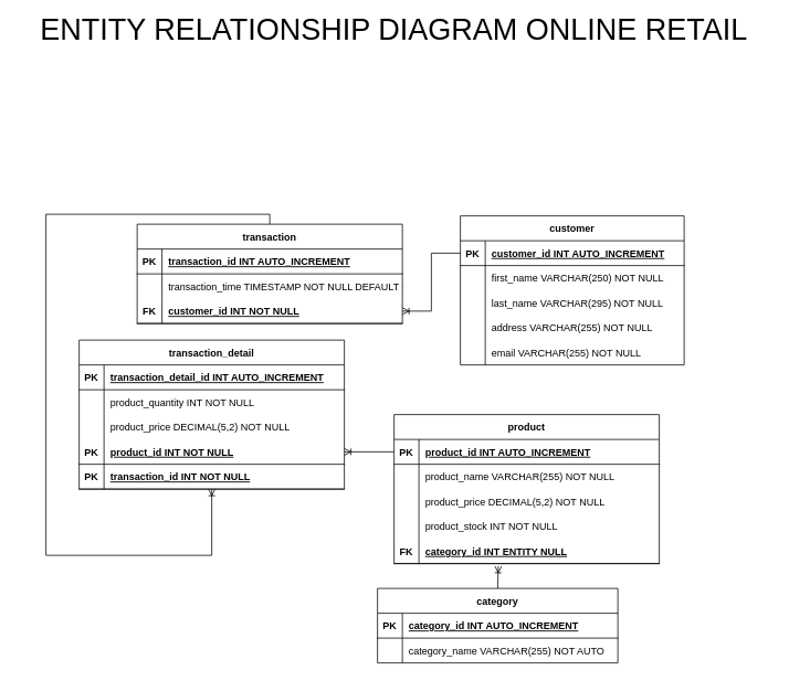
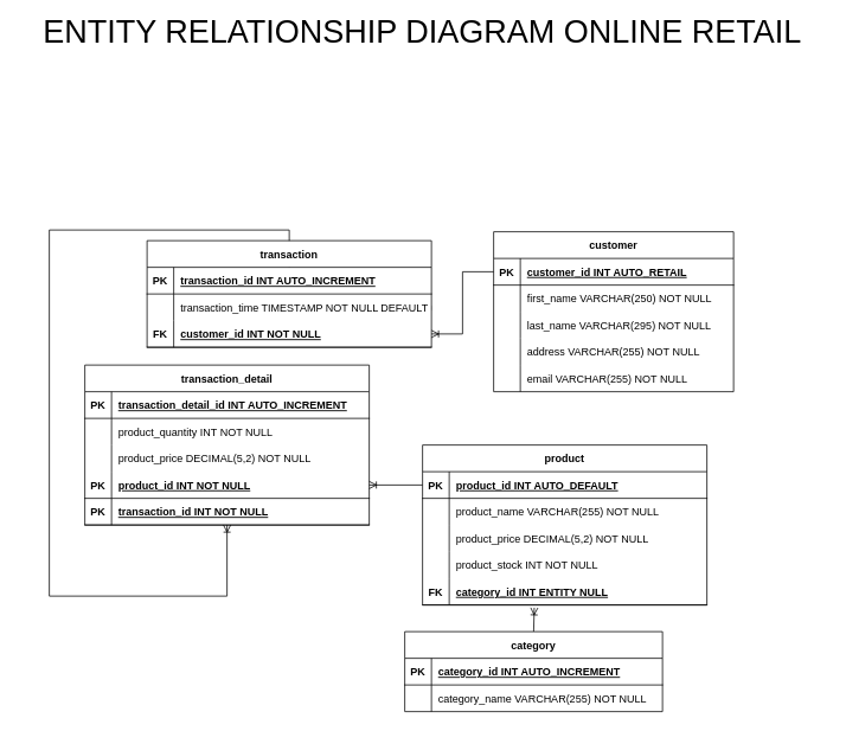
  <mxCell id="0" />
  <mxCell id="1" parent="0" />
  <mxCell id="2" value="customer" style="shape=table;startSize=30;container=1;collapsible=1;childLayout=tableLayout;fixedRows=1;rowLines=0;fontStyle=1;align=center;resizeLast=1;" vertex="1" parent="1"><mxGeometry x="555" y="260" width="270" height="180" as="geometry" /></mxCell>
  <mxCell id="3" value="" style="shape=tableRow;horizontal=0;startSize=0;swimlaneHead=0;swimlaneBody=0;fillColor=none;collapsible=0;dropTarget=0;points=[[0,0.5],[1,0.5]];portConstraint=eastwest;strokeColor=inherit;top=0;left=0;right=0;bottom=1;" vertex="1" parent="2"><mxGeometry y="30" width="270" height="30" as="geometry" /></mxCell>
  <mxCell id="4" value="PK" style="shape=partialRectangle;overflow=hidden;connectable=0;fillColor=none;strokeColor=inherit;top=0;left=0;bottom=0;right=0;fontStyle=1;" vertex="1" parent="3"><mxGeometry width="30" height="30" as="geometry"><mxRectangle width="30" height="30" as="alternateBounds" /></mxGeometry></mxCell>
- <mxCell id="5" value="customer_id INT  AUTO_INCREMENT" style="shape=partialRectangle;overflow=hidden;connectable=0;fillColor=none;align=left;strokeColor=inherit;top=0;left=0;bottom=0;right=0;spacingLeft=6;fontStyle=5;" vertex="1" parent="3"><mxGeometry x="30" width="240" height="30" as="geometry"><mxRectangle width="240" height="30" as="alternateBounds" /></mxGeometry></mxCell>
+ <mxCell id="5" value="customer_id INT  AUTO_RETAIL" style="shape=partialRectangle;overflow=hidden;connectable=0;fillColor=none;align=left;strokeColor=inherit;top=0;left=0;bottom=0;right=0;spacingLeft=6;fontStyle=5;" vertex="1" parent="3"><mxGeometry x="30" width="240" height="30" as="geometry"><mxRectangle width="240" height="30" as="alternateBounds" /></mxGeometry></mxCell>
  <mxCell id="6" value="" style="shape=tableRow;horizontal=0;startSize=0;swimlaneHead=0;swimlaneBody=0;fillColor=none;collapsible=0;dropTarget=0;points=[[0,0.5],[1,0.5]];portConstraint=eastwest;strokeColor=inherit;top=0;left=0;right=0;bottom=0;" vertex="1" parent="2"><mxGeometry y="60" width="270" height="30" as="geometry" /></mxCell>
  <mxCell id="7" value="" style="shape=partialRectangle;overflow=hidden;connectable=0;fillColor=none;strokeColor=inherit;top=0;left=0;bottom=0;right=0;" vertex="1" parent="6"><mxGeometry width="30" height="30" as="geometry"><mxRectangle width="30" height="30" as="alternateBounds" /></mxGeometry></mxCell>
  <mxCell id="8" value="first_name VARCHAR(250) NOT NULL" style="shape=partialRectangle;overflow=hidden;connectable=0;fillColor=none;align=left;strokeColor=inherit;top=0;left=0;bottom=0;right=0;spacingLeft=6;" vertex="1" parent="6"><mxGeometry x="30" width="240" height="30" as="geometry"><mxRectangle width="240" height="30" as="alternateBounds" /></mxGeometry></mxCell>
  <mxCell id="9" value="" style="shape=tableRow;horizontal=0;startSize=0;swimlaneHead=0;swimlaneBody=0;fillColor=none;collapsible=0;dropTarget=0;points=[[0,0.5],[1,0.5]];portConstraint=eastwest;strokeColor=inherit;top=0;left=0;right=0;bottom=0;" vertex="1" parent="2"><mxGeometry y="90" width="270" height="30" as="geometry" /></mxCell>
  <mxCell id="10" value="" style="shape=partialRectangle;overflow=hidden;connectable=0;fillColor=none;strokeColor=inherit;top=0;left=0;bottom=0;right=0;" vertex="1" parent="9"><mxGeometry width="30" height="30" as="geometry"><mxRectangle width="30" height="30" as="alternateBounds" /></mxGeometry></mxCell>
  <mxCell id="11" value="last_name VARCHAR(295) NOT NULL" style="shape=partialRectangle;overflow=hidden;connectable=0;fillColor=none;align=left;strokeColor=inherit;top=0;left=0;bottom=0;right=0;spacingLeft=6;" vertex="1" parent="9"><mxGeometry x="30" width="240" height="30" as="geometry"><mxRectangle width="240" height="30" as="alternateBounds" /></mxGeometry></mxCell>
  <mxCell id="12" value="" style="shape=tableRow;horizontal=0;startSize=0;swimlaneHead=0;swimlaneBody=0;fillColor=none;collapsible=0;dropTarget=0;points=[[0,0.5],[1,0.5]];portConstraint=eastwest;strokeColor=inherit;top=0;left=0;right=0;bottom=0;" vertex="1" parent="2"><mxGeometry y="120" width="270" height="30" as="geometry" /></mxCell>
  <mxCell id="13" value="" style="shape=partialRectangle;overflow=hidden;connectable=0;fillColor=none;strokeColor=inherit;top=0;left=0;bottom=0;right=0;" vertex="1" parent="12"><mxGeometry width="30" height="30" as="geometry"><mxRectangle width="30" height="30" as="alternateBounds" /></mxGeometry></mxCell>
  <mxCell id="14" value="address VARCHAR(255) NOT NULL" style="shape=partialRectangle;overflow=hidden;connectable=0;fillColor=none;align=left;strokeColor=inherit;top=0;left=0;bottom=0;right=0;spacingLeft=6;" vertex="1" parent="12"><mxGeometry x="30" width="240" height="30" as="geometry"><mxRectangle width="240" height="30" as="alternateBounds" /></mxGeometry></mxCell>
  <mxCell id="15" value="" style="shape=tableRow;horizontal=0;startSize=0;swimlaneHead=0;swimlaneBody=0;fillColor=none;collapsible=0;dropTarget=0;points=[[0,0.5],[1,0.5]];portConstraint=eastwest;strokeColor=inherit;top=0;left=0;right=0;bottom=0;" vertex="1" parent="2"><mxGeometry y="150" width="270" height="30" as="geometry" /></mxCell>
  <mxCell id="16" value="" style="shape=partialRectangle;overflow=hidden;connectable=0;fillColor=none;strokeColor=inherit;top=0;left=0;bottom=0;right=0;" vertex="1" parent="15"><mxGeometry width="30" height="30" as="geometry"><mxRectangle width="30" height="30" as="alternateBounds" /></mxGeometry></mxCell>
  <mxCell id="17" value="email VARCHAR(255) NOT NULL" style="shape=partialRectangle;overflow=hidden;connectable=0;fillColor=none;align=left;strokeColor=inherit;top=0;left=0;bottom=0;right=0;spacingLeft=6;" vertex="1" parent="15"><mxGeometry x="30" width="240" height="30" as="geometry"><mxRectangle width="240" height="30" as="alternateBounds" /></mxGeometry></mxCell>
  <mxCell id="18" value="transaction_detail" style="shape=table;startSize=30;container=1;collapsible=1;childLayout=tableLayout;fixedRows=1;rowLines=0;fontStyle=1;align=center;resizeLast=1;" vertex="1" parent="1"><mxGeometry x="95" y="410" width="320" height="180" as="geometry" /></mxCell>
  <mxCell id="19" value="" style="shape=tableRow;horizontal=0;startSize=0;swimlaneHead=0;swimlaneBody=0;fillColor=none;collapsible=0;dropTarget=0;points=[[0,0.5],[1,0.5]];portConstraint=eastwest;strokeColor=inherit;top=0;left=0;right=0;bottom=1;" vertex="1" parent="18"><mxGeometry y="30" width="320" height="30" as="geometry" /></mxCell>
  <mxCell id="20" value="PK" style="shape=partialRectangle;overflow=hidden;connectable=0;fillColor=none;strokeColor=inherit;top=0;left=0;bottom=0;right=0;fontStyle=1;" vertex="1" parent="19"><mxGeometry width="30" height="30" as="geometry"><mxRectangle width="30" height="30" as="alternateBounds" /></mxGeometry></mxCell>
  <mxCell id="21" value="transaction_detail_id INT  AUTO_INCREMENT" style="shape=partialRectangle;overflow=hidden;connectable=0;fillColor=none;align=left;strokeColor=inherit;top=0;left=0;bottom=0;right=0;spacingLeft=6;fontStyle=5;" vertex="1" parent="19"><mxGeometry x="30" width="290" height="30" as="geometry"><mxRectangle width="290" height="30" as="alternateBounds" /></mxGeometry></mxCell>
  <mxCell id="22" value="" style="shape=tableRow;horizontal=0;startSize=0;swimlaneHead=0;swimlaneBody=0;fillColor=none;collapsible=0;dropTarget=0;points=[[0,0.5],[1,0.5]];portConstraint=eastwest;strokeColor=inherit;top=0;left=0;right=0;bottom=0;" vertex="1" parent="18"><mxGeometry y="60" width="320" height="30" as="geometry" /></mxCell>
  <mxCell id="23" value="" style="shape=partialRectangle;overflow=hidden;connectable=0;fillColor=none;strokeColor=inherit;top=0;left=0;bottom=0;right=0;" vertex="1" parent="22"><mxGeometry width="30" height="30" as="geometry"><mxRectangle width="30" height="30" as="alternateBounds" /></mxGeometry></mxCell>
  <mxCell id="24" value="product_quantity INT NOT NULL" style="shape=partialRectangle;overflow=hidden;connectable=0;fillColor=none;align=left;strokeColor=inherit;top=0;left=0;bottom=0;right=0;spacingLeft=6;" vertex="1" parent="22"><mxGeometry x="30" width="290" height="30" as="geometry"><mxRectangle width="290" height="30" as="alternateBounds" /></mxGeometry></mxCell>
  <mxCell id="25" value="" style="shape=tableRow;horizontal=0;startSize=0;swimlaneHead=0;swimlaneBody=0;fillColor=none;collapsible=0;dropTarget=0;points=[[0,0.5],[1,0.5]];portConstraint=eastwest;strokeColor=inherit;top=0;left=0;right=0;bottom=0;" vertex="1" parent="18"><mxGeometry y="90" width="320" height="30" as="geometry" /></mxCell>
  <mxCell id="26" value="" style="shape=partialRectangle;overflow=hidden;connectable=0;fillColor=none;strokeColor=inherit;top=0;left=0;bottom=0;right=0;" vertex="1" parent="25"><mxGeometry width="30" height="30" as="geometry"><mxRectangle width="30" height="30" as="alternateBounds" /></mxGeometry></mxCell>
  <mxCell id="27" value="product_price DECIMAL(5,2) NOT NULL" style="shape=partialRectangle;overflow=hidden;connectable=0;fillColor=none;align=left;strokeColor=inherit;top=0;left=0;bottom=0;right=0;spacingLeft=6;" vertex="1" parent="25"><mxGeometry x="30" width="290" height="30" as="geometry"><mxRectangle width="290" height="30" as="alternateBounds" /></mxGeometry></mxCell>
  <mxCell id="28" value="" style="shape=tableRow;horizontal=0;startSize=0;swimlaneHead=0;swimlaneBody=0;fillColor=none;collapsible=0;dropTarget=0;points=[[0,0.5],[1,0.5]];portConstraint=eastwest;strokeColor=inherit;top=0;left=0;right=0;bottom=1;" vertex="1" parent="18"><mxGeometry y="120" width="320" height="30" as="geometry" /></mxCell>
  <mxCell id="29" value="PK" style="shape=partialRectangle;overflow=hidden;connectable=0;fillColor=none;strokeColor=inherit;top=0;left=0;bottom=0;right=0;fontStyle=1;" vertex="1" parent="28"><mxGeometry width="30" height="30" as="geometry"><mxRectangle width="30" height="30" as="alternateBounds" /></mxGeometry></mxCell>
  <mxCell id="30" value="product_id INT NOT NULL" style="shape=partialRectangle;overflow=hidden;connectable=0;fillColor=none;align=left;strokeColor=inherit;top=0;left=0;bottom=0;right=0;spacingLeft=6;fontStyle=5;" vertex="1" parent="28"><mxGeometry x="30" width="290" height="30" as="geometry"><mxRectangle width="290" height="30" as="alternateBounds" /></mxGeometry></mxCell>
  <mxCell id="31" value="" style="shape=tableRow;horizontal=0;startSize=0;swimlaneHead=0;swimlaneBody=0;fillColor=none;collapsible=0;dropTarget=0;points=[[0,0.5],[1,0.5]];portConstraint=eastwest;strokeColor=inherit;top=0;left=0;right=0;bottom=1;" vertex="1" parent="18"><mxGeometry y="150" width="320" height="30" as="geometry" /></mxCell>
  <mxCell id="32" value="PK" style="shape=partialRectangle;overflow=hidden;connectable=0;fillColor=none;strokeColor=inherit;top=0;left=0;bottom=0;right=0;fontStyle=1;" vertex="1" parent="31"><mxGeometry width="30" height="30" as="geometry"><mxRectangle width="30" height="30" as="alternateBounds" /></mxGeometry></mxCell>
  <mxCell id="33" value="transaction_id INT NOT NULL" style="shape=partialRectangle;overflow=hidden;connectable=0;fillColor=none;align=left;strokeColor=inherit;top=0;left=0;bottom=0;right=0;spacingLeft=6;fontStyle=5;" vertex="1" parent="31"><mxGeometry x="30" width="290" height="30" as="geometry"><mxRectangle width="290" height="30" as="alternateBounds" /></mxGeometry></mxCell>
  <mxCell id="34" value="" style="fontSize=12;html=1;endArrow=ERoneToMany;rounded=0;exitX=0;exitY=0.5;exitDx=0;exitDy=0;entryX=1;entryY=0.5;entryDx=0;entryDy=0;" edge="1" parent="1" source="38" target="28"><mxGeometry width="100" height="100" relative="1" as="geometry"><mxPoint x="295" y="540" as="sourcePoint" /><mxPoint x="395" y="440" as="targetPoint" /></mxGeometry></mxCell>
  <mxCell id="35" value="" style="fontSize=12;html=1;endArrow=ERoneToMany;rounded=0;exitX=0;exitY=0.5;exitDx=0;exitDy=0;entryX=1;entryY=0.5;entryDx=0;entryDy=0;edgeStyle=orthogonalEdgeStyle;" edge="1" parent="1" source="3" target="68"><mxGeometry width="100" height="100" relative="1" as="geometry"><mxPoint x="295" y="410" as="sourcePoint" /><mxPoint x="395" y="310" as="targetPoint" /></mxGeometry></mxCell>
  <mxCell id="36" value="" style="fontSize=12;html=1;endArrow=ERoneToMany;rounded=0;exitX=0.5;exitY=0;exitDx=0;exitDy=0;entryX=0.393;entryY=1.104;entryDx=0;entryDy=0;entryPerimeter=0;" edge="1" parent="1" source="53" target="50"><mxGeometry width="100" height="100" relative="1" as="geometry"><mxPoint x="435" y="610" as="sourcePoint" /><mxPoint x="535" y="510" as="targetPoint" /></mxGeometry></mxCell>
  <mxCell id="37" value="product" style="shape=table;startSize=30;container=1;collapsible=1;childLayout=tableLayout;fixedRows=1;rowLines=0;fontStyle=1;align=center;resizeLast=1;" vertex="1" parent="1"><mxGeometry x="475" y="500" width="320" height="180" as="geometry" /></mxCell>
  <mxCell id="38" value="" style="shape=tableRow;horizontal=0;startSize=0;swimlaneHead=0;swimlaneBody=0;fillColor=none;collapsible=0;dropTarget=0;points=[[0,0.5],[1,0.5]];portConstraint=eastwest;strokeColor=inherit;top=0;left=0;right=0;bottom=1;" vertex="1" parent="37"><mxGeometry y="30" width="320" height="30" as="geometry" /></mxCell>
  <mxCell id="39" value="PK" style="shape=partialRectangle;overflow=hidden;connectable=0;fillColor=none;strokeColor=inherit;top=0;left=0;bottom=0;right=0;fontStyle=1;" vertex="1" parent="38"><mxGeometry width="30" height="30" as="geometry"><mxRectangle width="30" height="30" as="alternateBounds" /></mxGeometry></mxCell>
- <mxCell id="40" value="product_id INT  AUTO_INCREMENT" style="shape=partialRectangle;overflow=hidden;connectable=0;fillColor=none;align=left;strokeColor=inherit;top=0;left=0;bottom=0;right=0;spacingLeft=6;fontStyle=5;" vertex="1" parent="38"><mxGeometry x="30" width="290" height="30" as="geometry"><mxRectangle width="290" height="30" as="alternateBounds" /></mxGeometry></mxCell>
+ <mxCell id="40" value="product_id INT  AUTO_DEFAULT" style="shape=partialRectangle;overflow=hidden;connectable=0;fillColor=none;align=left;strokeColor=inherit;top=0;left=0;bottom=0;right=0;spacingLeft=6;fontStyle=5;" vertex="1" parent="38"><mxGeometry x="30" width="290" height="30" as="geometry"><mxRectangle width="290" height="30" as="alternateBounds" /></mxGeometry></mxCell>
  <mxCell id="41" value="" style="shape=tableRow;horizontal=0;startSize=0;swimlaneHead=0;swimlaneBody=0;fillColor=none;collapsible=0;dropTarget=0;points=[[0,0.5],[1,0.5]];portConstraint=eastwest;strokeColor=inherit;top=0;left=0;right=0;bottom=0;" vertex="1" parent="37"><mxGeometry y="60" width="320" height="30" as="geometry" /></mxCell>
  <mxCell id="42" value="" style="shape=partialRectangle;overflow=hidden;connectable=0;fillColor=none;strokeColor=inherit;top=0;left=0;bottom=0;right=0;" vertex="1" parent="41"><mxGeometry width="30" height="30" as="geometry"><mxRectangle width="30" height="30" as="alternateBounds" /></mxGeometry></mxCell>
  <mxCell id="43" value="product_name VARCHAR(255) NOT NULL" style="shape=partialRectangle;overflow=hidden;connectable=0;fillColor=none;align=left;strokeColor=inherit;top=0;left=0;bottom=0;right=0;spacingLeft=6;" vertex="1" parent="41"><mxGeometry x="30" width="290" height="30" as="geometry"><mxRectangle width="290" height="30" as="alternateBounds" /></mxGeometry></mxCell>
  <mxCell id="44" value="" style="shape=tableRow;horizontal=0;startSize=0;swimlaneHead=0;swimlaneBody=0;fillColor=none;collapsible=0;dropTarget=0;points=[[0,0.5],[1,0.5]];portConstraint=eastwest;strokeColor=inherit;top=0;left=0;right=0;bottom=0;" vertex="1" parent="37"><mxGeometry y="90" width="320" height="30" as="geometry" /></mxCell>
  <mxCell id="45" value="" style="shape=partialRectangle;overflow=hidden;connectable=0;fillColor=none;strokeColor=inherit;top=0;left=0;bottom=0;right=0;" vertex="1" parent="44"><mxGeometry width="30" height="30" as="geometry"><mxRectangle width="30" height="30" as="alternateBounds" /></mxGeometry></mxCell>
  <mxCell id="46" value="product_price DECIMAL(5,2) NOT NULL" style="shape=partialRectangle;overflow=hidden;connectable=0;fillColor=none;align=left;strokeColor=inherit;top=0;left=0;bottom=0;right=0;spacingLeft=6;" vertex="1" parent="44"><mxGeometry x="30" width="290" height="30" as="geometry"><mxRectangle width="290" height="30" as="alternateBounds" /></mxGeometry></mxCell>
  <mxCell id="47" value="" style="shape=tableRow;horizontal=0;startSize=0;swimlaneHead=0;swimlaneBody=0;fillColor=none;collapsible=0;dropTarget=0;points=[[0,0.5],[1,0.5]];portConstraint=eastwest;strokeColor=inherit;top=0;left=0;right=0;bottom=0;" vertex="1" parent="37"><mxGeometry y="120" width="320" height="30" as="geometry" /></mxCell>
  <mxCell id="48" value="" style="shape=partialRectangle;overflow=hidden;connectable=0;fillColor=none;strokeColor=inherit;top=0;left=0;bottom=0;right=0;" vertex="1" parent="47"><mxGeometry width="30" height="30" as="geometry"><mxRectangle width="30" height="30" as="alternateBounds" /></mxGeometry></mxCell>
  <mxCell id="49" value="product_stock INT NOT NULL" style="shape=partialRectangle;overflow=hidden;connectable=0;fillColor=none;align=left;strokeColor=inherit;top=0;left=0;bottom=0;right=0;spacingLeft=6;" vertex="1" parent="47"><mxGeometry x="30" width="290" height="30" as="geometry"><mxRectangle width="290" height="30" as="alternateBounds" /></mxGeometry></mxCell>
  <mxCell id="50" value="" style="shape=tableRow;horizontal=0;startSize=0;swimlaneHead=0;swimlaneBody=0;fillColor=none;collapsible=0;dropTarget=0;points=[[0,0.5],[1,0.5]];portConstraint=eastwest;strokeColor=inherit;top=0;left=0;right=0;bottom=1;" vertex="1" parent="37"><mxGeometry y="150" width="320" height="30" as="geometry" /></mxCell>
  <mxCell id="51" value="FK" style="shape=partialRectangle;overflow=hidden;connectable=0;fillColor=none;strokeColor=inherit;top=0;left=0;bottom=0;right=0;fontStyle=1;" vertex="1" parent="50"><mxGeometry width="30" height="30" as="geometry"><mxRectangle width="30" height="30" as="alternateBounds" /></mxGeometry></mxCell>
  <mxCell id="52" value="category_id INT ENTITY NULL" style="shape=partialRectangle;overflow=hidden;connectable=0;fillColor=none;align=left;strokeColor=inherit;top=0;left=0;bottom=0;right=0;spacingLeft=6;fontStyle=5;" vertex="1" parent="50"><mxGeometry x="30" width="290" height="30" as="geometry"><mxRectangle width="290" height="30" as="alternateBounds" /></mxGeometry></mxCell>
  <mxCell id="53" value="category" style="shape=table;startSize=30;container=1;collapsible=1;childLayout=tableLayout;fixedRows=1;rowLines=0;fontStyle=1;align=center;resizeLast=1;" vertex="1" parent="1"><mxGeometry x="455" y="710" width="290" height="90" as="geometry" /></mxCell>
  <mxCell id="54" value="" style="shape=tableRow;horizontal=0;startSize=0;swimlaneHead=0;swimlaneBody=0;fillColor=none;collapsible=0;dropTarget=0;points=[[0,0.5],[1,0.5]];portConstraint=eastwest;strokeColor=inherit;top=0;left=0;right=0;bottom=1;" vertex="1" parent="53"><mxGeometry y="30" width="290" height="30" as="geometry" /></mxCell>
  <mxCell id="55" value="PK" style="shape=partialRectangle;overflow=hidden;connectable=0;fillColor=none;strokeColor=inherit;top=0;left=0;bottom=0;right=0;fontStyle=1;" vertex="1" parent="54"><mxGeometry width="30" height="30" as="geometry"><mxRectangle width="30" height="30" as="alternateBounds" /></mxGeometry></mxCell>
  <mxCell id="56" value="category_id INT  AUTO_INCREMENT" style="shape=partialRectangle;overflow=hidden;connectable=0;fillColor=none;align=left;strokeColor=inherit;top=0;left=0;bottom=0;right=0;spacingLeft=6;fontStyle=5;" vertex="1" parent="54"><mxGeometry x="30" width="260" height="30" as="geometry"><mxRectangle width="260" height="30" as="alternateBounds" /></mxGeometry></mxCell>
  <mxCell id="57" value="" style="shape=tableRow;horizontal=0;startSize=0;swimlaneHead=0;swimlaneBody=0;fillColor=none;collapsible=0;dropTarget=0;points=[[0,0.5],[1,0.5]];portConstraint=eastwest;strokeColor=inherit;top=0;left=0;right=0;bottom=0;" vertex="1" parent="53"><mxGeometry y="60" width="290" height="30" as="geometry" /></mxCell>
  <mxCell id="58" value="" style="shape=partialRectangle;overflow=hidden;connectable=0;fillColor=none;strokeColor=inherit;top=0;left=0;bottom=0;right=0;" vertex="1" parent="57"><mxGeometry width="30" height="30" as="geometry"><mxRectangle width="30" height="30" as="alternateBounds" /></mxGeometry></mxCell>
- <mxCell id="59" value="category_name VARCHAR(255) NOT AUTO" style="shape=partialRectangle;overflow=hidden;connectable=0;fillColor=none;align=left;strokeColor=inherit;top=0;left=0;bottom=0;right=0;spacingLeft=6;" vertex="1" parent="57"><mxGeometry x="30" width="260" height="30" as="geometry"><mxRectangle width="260" height="30" as="alternateBounds" /></mxGeometry></mxCell>
+ <mxCell id="59" value="category_name VARCHAR(255) NOT NULL" style="shape=partialRectangle;overflow=hidden;connectable=0;fillColor=none;align=left;strokeColor=inherit;top=0;left=0;bottom=0;right=0;spacingLeft=6;" vertex="1" parent="57"><mxGeometry x="30" width="260" height="30" as="geometry"><mxRectangle width="260" height="30" as="alternateBounds" /></mxGeometry></mxCell>
  <mxCell id="60" value="" style="edgeStyle=orthogonalEdgeStyle;fontSize=12;html=1;endArrow=ERoneToMany;rounded=0;" edge="1" parent="1" source="62" target="31"><mxGeometry width="100" height="100" relative="1" as="geometry"><mxPoint x="335" y="650" as="sourcePoint" /><mxPoint x="435" y="550" as="targetPoint" /><Array as="points"><mxPoint x="325" y="258" /><mxPoint x="55" y="258" /><mxPoint x="55" y="670" /><mxPoint x="255" y="670" /></Array></mxGeometry></mxCell>
  <mxCell id="61" value="transaction" style="shape=table;startSize=30;container=1;collapsible=1;childLayout=tableLayout;fixedRows=1;rowLines=0;fontStyle=1;align=center;resizeLast=1;" vertex="1" parent="1"><mxGeometry x="165" y="270" width="320" height="120" as="geometry" /></mxCell>
  <mxCell id="62" value="" style="shape=tableRow;horizontal=0;startSize=0;swimlaneHead=0;swimlaneBody=0;fillColor=none;collapsible=0;dropTarget=0;points=[[0,0.5],[1,0.5]];portConstraint=eastwest;strokeColor=inherit;top=0;left=0;right=0;bottom=1;" vertex="1" parent="61"><mxGeometry y="30" width="320" height="30" as="geometry" /></mxCell>
  <mxCell id="63" value="PK" style="shape=partialRectangle;overflow=hidden;connectable=0;fillColor=none;strokeColor=inherit;top=0;left=0;bottom=0;right=0;fontStyle=1;" vertex="1" parent="62"><mxGeometry width="30" height="30" as="geometry"><mxRectangle width="30" height="30" as="alternateBounds" /></mxGeometry></mxCell>
  <mxCell id="64" value="transaction_id INT  AUTO_INCREMENT" style="shape=partialRectangle;overflow=hidden;connectable=0;fillColor=none;align=left;strokeColor=inherit;top=0;left=0;bottom=0;right=0;spacingLeft=6;fontStyle=5;" vertex="1" parent="62"><mxGeometry x="30" width="290" height="30" as="geometry"><mxRectangle width="290" height="30" as="alternateBounds" /></mxGeometry></mxCell>
  <mxCell id="65" value="" style="shape=tableRow;horizontal=0;startSize=0;swimlaneHead=0;swimlaneBody=0;fillColor=none;collapsible=0;dropTarget=0;points=[[0,0.5],[1,0.5]];portConstraint=eastwest;strokeColor=inherit;top=0;left=0;right=0;bottom=0;" vertex="1" parent="61"><mxGeometry y="60" width="320" height="30" as="geometry" /></mxCell>
  <mxCell id="66" value="" style="shape=partialRectangle;overflow=hidden;connectable=0;fillColor=none;strokeColor=inherit;top=0;left=0;bottom=0;right=0;" vertex="1" parent="65"><mxGeometry width="30" height="30" as="geometry"><mxRectangle width="30" height="30" as="alternateBounds" /></mxGeometry></mxCell>
  <mxCell id="67" value="transaction_time TIMESTAMP NOT NULL DEFAULT CURRENT_TIMESTAMP" style="shape=partialRectangle;overflow=hidden;connectable=0;fillColor=none;align=left;strokeColor=inherit;top=0;left=0;bottom=0;right=0;spacingLeft=6;" vertex="1" parent="65"><mxGeometry x="30" width="290" height="30" as="geometry"><mxRectangle width="290" height="30" as="alternateBounds" /></mxGeometry></mxCell>
  <mxCell id="68" value="" style="shape=tableRow;horizontal=0;startSize=0;swimlaneHead=0;swimlaneBody=0;fillColor=none;collapsible=0;dropTarget=0;points=[[0,0.5],[1,0.5]];portConstraint=eastwest;strokeColor=inherit;top=0;left=0;right=0;bottom=1;" vertex="1" parent="61"><mxGeometry y="90" width="320" height="30" as="geometry" /></mxCell>
  <mxCell id="69" value="FK" style="shape=partialRectangle;overflow=hidden;connectable=0;fillColor=none;strokeColor=inherit;top=0;left=0;bottom=0;right=0;fontStyle=1;" vertex="1" parent="68"><mxGeometry width="30" height="30" as="geometry"><mxRectangle width="30" height="30" as="alternateBounds" /></mxGeometry></mxCell>
  <mxCell id="70" value="customer_id INT NOT NULL" style="shape=partialRectangle;overflow=hidden;connectable=0;fillColor=none;align=left;strokeColor=inherit;top=0;left=0;bottom=0;right=0;spacingLeft=6;fontStyle=5;" vertex="1" parent="68"><mxGeometry x="30" width="290" height="30" as="geometry"><mxRectangle width="290" height="30" as="alternateBounds" /></mxGeometry></mxCell>
  <mxCell id="71" value="&lt;font style=&quot;font-size: 36px;&quot;&gt;ENTITY RELATIONSHIP DIAGRAM ONLINE RETAIL&lt;/font&gt;" style="text;html=1;strokeColor=none;fillColor=none;align=center;verticalAlign=middle;whiteSpace=wrap;rounded=0;" vertex="1" parent="1"><mxGeometry x="20" y="20" width="910" height="30" as="geometry" /></mxCell>
